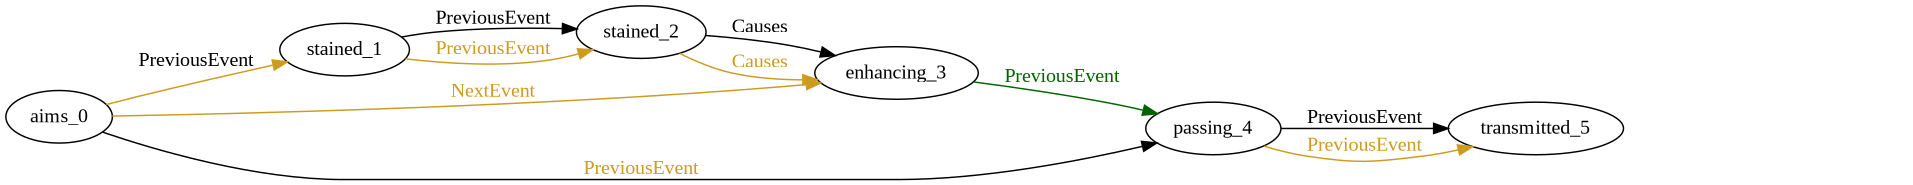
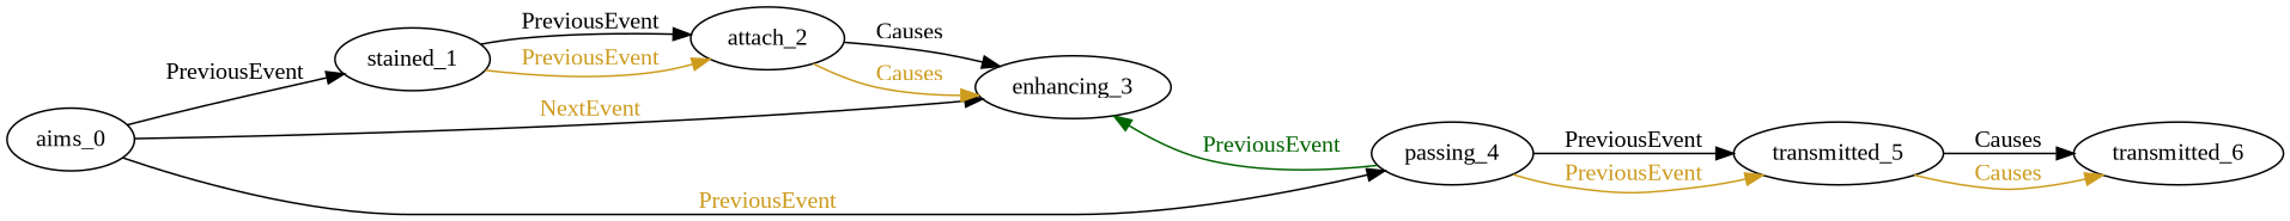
  digraph {
    fontname="Liberation Serif"
    rankdir=LR
    node [fontname="Liberation Serif"]
    edge [color=Black fontcolor=goldenrod3 fontname="Liberation Serif"]
    n1 [label=aims_0]
    n2 [label=stained_1]
    n3 [label=enhancing_3]
    n4 [label=passing_4]
-   n5 [label=stained_2]
+   n5 [label=attach_2]
    n6 [label=transmitted_5]
-   n1 -> n2 [color=goldenrod3 fontcolor=black label=PreviousEvent]
-   n1 -> n3 [color=goldenrod3 label=NextEvent]
+   n7 [label=transmitted_6]
+   n1 -> n2 [fontcolor=black label=PreviousEvent]
+   n1 -> n3 [label=NextEvent]
    n1 -> n4 [label=PreviousEvent]
    n2 -> n5 [fontcolor=black label=PreviousEvent]
    n2 -> n5 [color=goldenrod3 label=PreviousEvent]
-   n3 -> n4 [color=darkgreen fontcolor=darkgreen label=PreviousEvent]
+   n4 -> n3 [color=darkgreen fontcolor=darkgreen label=PreviousEvent]
    n4 -> n6 [fontcolor=black label=PreviousEvent]
    n4 -> n6 [color=goldenrod3 label=PreviousEvent]
    n5 -> n3 [fontcolor=black label=Causes]
    n5 -> n3 [color=goldenrod3 label=Causes]
+   n6 -> n7 [fontcolor=black label=Causes]
+   n6 -> n7 [color=goldenrod3 label=Causes]
  }
